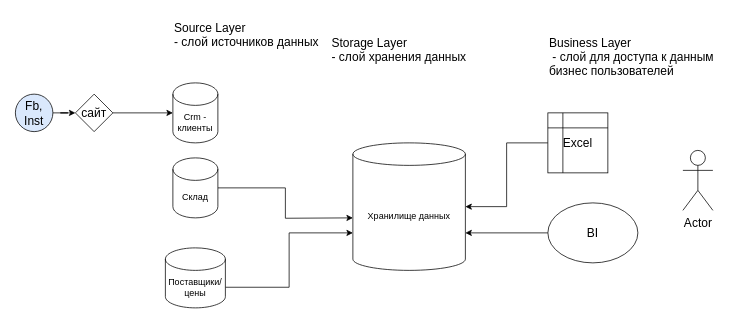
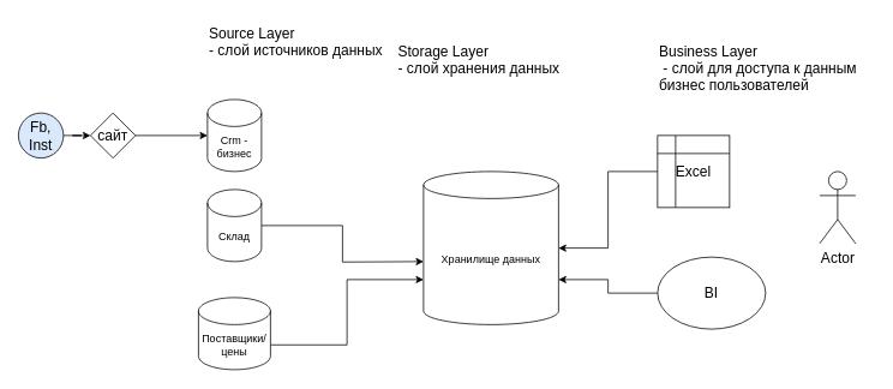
  <mxCell id="0" />
  <mxCell id="1" parent="0" />
- <mxCell id="2" value="Crm - клиенты" style="shape=cylinder3;whiteSpace=wrap;html=1;boundedLbl=1;backgroundOutline=1;size=15;" parent="1" vertex="1"><mxGeometry x="230" y="110" width="60" height="80" as="geometry" /></mxCell>
+ <mxCell id="2" value="Crm - бизнес" style="shape=cylinder3;whiteSpace=wrap;html=1;boundedLbl=1;backgroundOutline=1;size=15;" parent="1" vertex="1"><mxGeometry x="230" y="110" width="60" height="80" as="geometry" /></mxCell>
  <mxCell id="3" style="edgeStyle=orthogonalEdgeStyle;rounded=0;orthogonalLoop=1;jettySize=auto;html=1;exitX=1;exitY=0.5;exitDx=0;exitDy=0;exitPerimeter=0;fontSize=16;" edge="1" parent="1" source="4"><mxGeometry relative="1" as="geometry"><mxPoint x="470" y="290" as="targetPoint" /></mxGeometry></mxCell>
  <mxCell id="4" value="Склад" style="shape=cylinder3;whiteSpace=wrap;html=1;boundedLbl=1;backgroundOutline=1;size=15;" parent="1" vertex="1"><mxGeometry x="230" y="210" width="60" height="80" as="geometry" /></mxCell>
  <mxCell id="5" style="edgeStyle=orthogonalEdgeStyle;rounded=0;orthogonalLoop=1;jettySize=auto;html=1;exitX=1;exitY=0;exitDx=0;exitDy=52.5;exitPerimeter=0;entryX=0;entryY=0;entryDx=0;entryDy=120;entryPerimeter=0;fontSize=16;" edge="1" parent="1" source="6" target="7"><mxGeometry relative="1" as="geometry" /></mxCell>
  <mxCell id="6" value="Поставщики/цены" style="shape=cylinder3;whiteSpace=wrap;html=1;boundedLbl=1;backgroundOutline=1;size=15;" parent="1" vertex="1"><mxGeometry x="220" y="330" width="80" height="80" as="geometry" /></mxCell>
  <mxCell id="7" value="Хранилище данных" style="shape=cylinder3;whiteSpace=wrap;html=1;boundedLbl=1;backgroundOutline=1;size=15;" parent="1" vertex="1"><mxGeometry x="470" y="190" width="150" height="170" as="geometry" /></mxCell>
  <mxCell id="8" value="&lt;font style=&quot;font-size: 16px;&quot;&gt;Source Layer &lt;br&gt;- слой источников данных&lt;/font&gt;" style="text;whiteSpace=wrap;html=1;" vertex="1" parent="1"><mxGeometry x="230" y="20" width="200" height="60" as="geometry" /></mxCell>
  <mxCell id="9" value="Storage Layer &lt;br&gt;- слой хранения данных" style="text;whiteSpace=wrap;html=1;fontSize=16;" vertex="1" parent="1"><mxGeometry x="440" y="40" width="190" height="60" as="geometry" /></mxCell>
  <mxCell id="10" value="Business Layer&lt;br&gt;&amp;nbsp;- слой для доступа к данным &lt;br&gt;бизнес пользователей" style="text;whiteSpace=wrap;html=1;fontSize=16;" vertex="1" parent="1"><mxGeometry x="730" y="40" width="240" height="60" as="geometry" /></mxCell>
- <mxCell id="11" value="Actor" style="shape=umlActor;verticalLabelPosition=bottom;verticalAlign=top;html=1;outlineConnect=0;fontSize=16;" vertex="1" parent="1"><mxGeometry x="910" y="200" width="40" height="80" as="geometry" /></mxCell>
+ <mxCell id="11" value="Actor" style="shape=umlActor;verticalLabelPosition=bottom;verticalAlign=top;html=1;outlineConnect=0;fontSize=16;" vertex="1" parent="1"><mxGeometry x="910" y="190" width="40" height="80" as="geometry" /></mxCell>
  <mxCell id="12" style="edgeStyle=orthogonalEdgeStyle;rounded=0;orthogonalLoop=1;jettySize=auto;html=1;exitX=0;exitY=0.5;exitDx=0;exitDy=0;entryX=1;entryY=0.5;entryDx=0;entryDy=0;entryPerimeter=0;fontSize=16;" edge="1" parent="1" source="13" target="7"><mxGeometry relative="1" as="geometry" /></mxCell>
  <mxCell id="13" value="Exсel" style="shape=internalStorage;whiteSpace=wrap;html=1;backgroundOutline=1;fontSize=16;" vertex="1" parent="1"><mxGeometry x="730" y="150" width="80" height="80" as="geometry" /></mxCell>
  <mxCell id="14" style="edgeStyle=orthogonalEdgeStyle;rounded=0;orthogonalLoop=1;jettySize=auto;html=1;exitX=0;exitY=0.5;exitDx=0;exitDy=0;entryX=1;entryY=0;entryDx=0;entryDy=120;entryPerimeter=0;fontSize=16;" edge="1" parent="1" source="15" target="7"><mxGeometry relative="1" as="geometry" /></mxCell>
- <mxCell id="15" value="BI" style="ellipse;whiteSpace=wrap;html=1;fontSize=16;" vertex="1" parent="1"><mxGeometry x="730" y="270" width="120" height="80" as="geometry" /></mxCell>
+ <mxCell id="15" value="BI" style="ellipse;whiteSpace=wrap;html=1;fontSize=16;" vertex="1" parent="1"><mxGeometry x="730" y="285" width="120" height="80" as="geometry" /></mxCell>
  <mxCell id="16" value="" style="edgeStyle=orthogonalEdgeStyle;rounded=0;orthogonalLoop=1;jettySize=auto;html=1;fontSize=16;" edge="1" parent="1" source="17" target="19"><mxGeometry relative="1" as="geometry" /></mxCell>
  <mxCell id="17" value="Fb, Inst" style="ellipse;whiteSpace=wrap;html=1;aspect=fixed;fontSize=16;fillColor=#dae8fc;" vertex="1" parent="1"><mxGeometry x="20" y="125" width="50" height="50" as="geometry" /></mxCell>
  <mxCell id="18" style="edgeStyle=orthogonalEdgeStyle;rounded=0;orthogonalLoop=1;jettySize=auto;html=1;exitX=1;exitY=0.5;exitDx=0;exitDy=0;entryX=0;entryY=0.5;entryDx=0;entryDy=0;entryPerimeter=0;fontSize=16;" edge="1" parent="1" source="19" target="2"><mxGeometry relative="1" as="geometry" /></mxCell>
  <mxCell id="19" value="сайт" style="rhombus;whiteSpace=wrap;html=1;fontSize=16;" vertex="1" parent="1"><mxGeometry x="100" y="125" width="50" height="50" as="geometry" /></mxCell>
